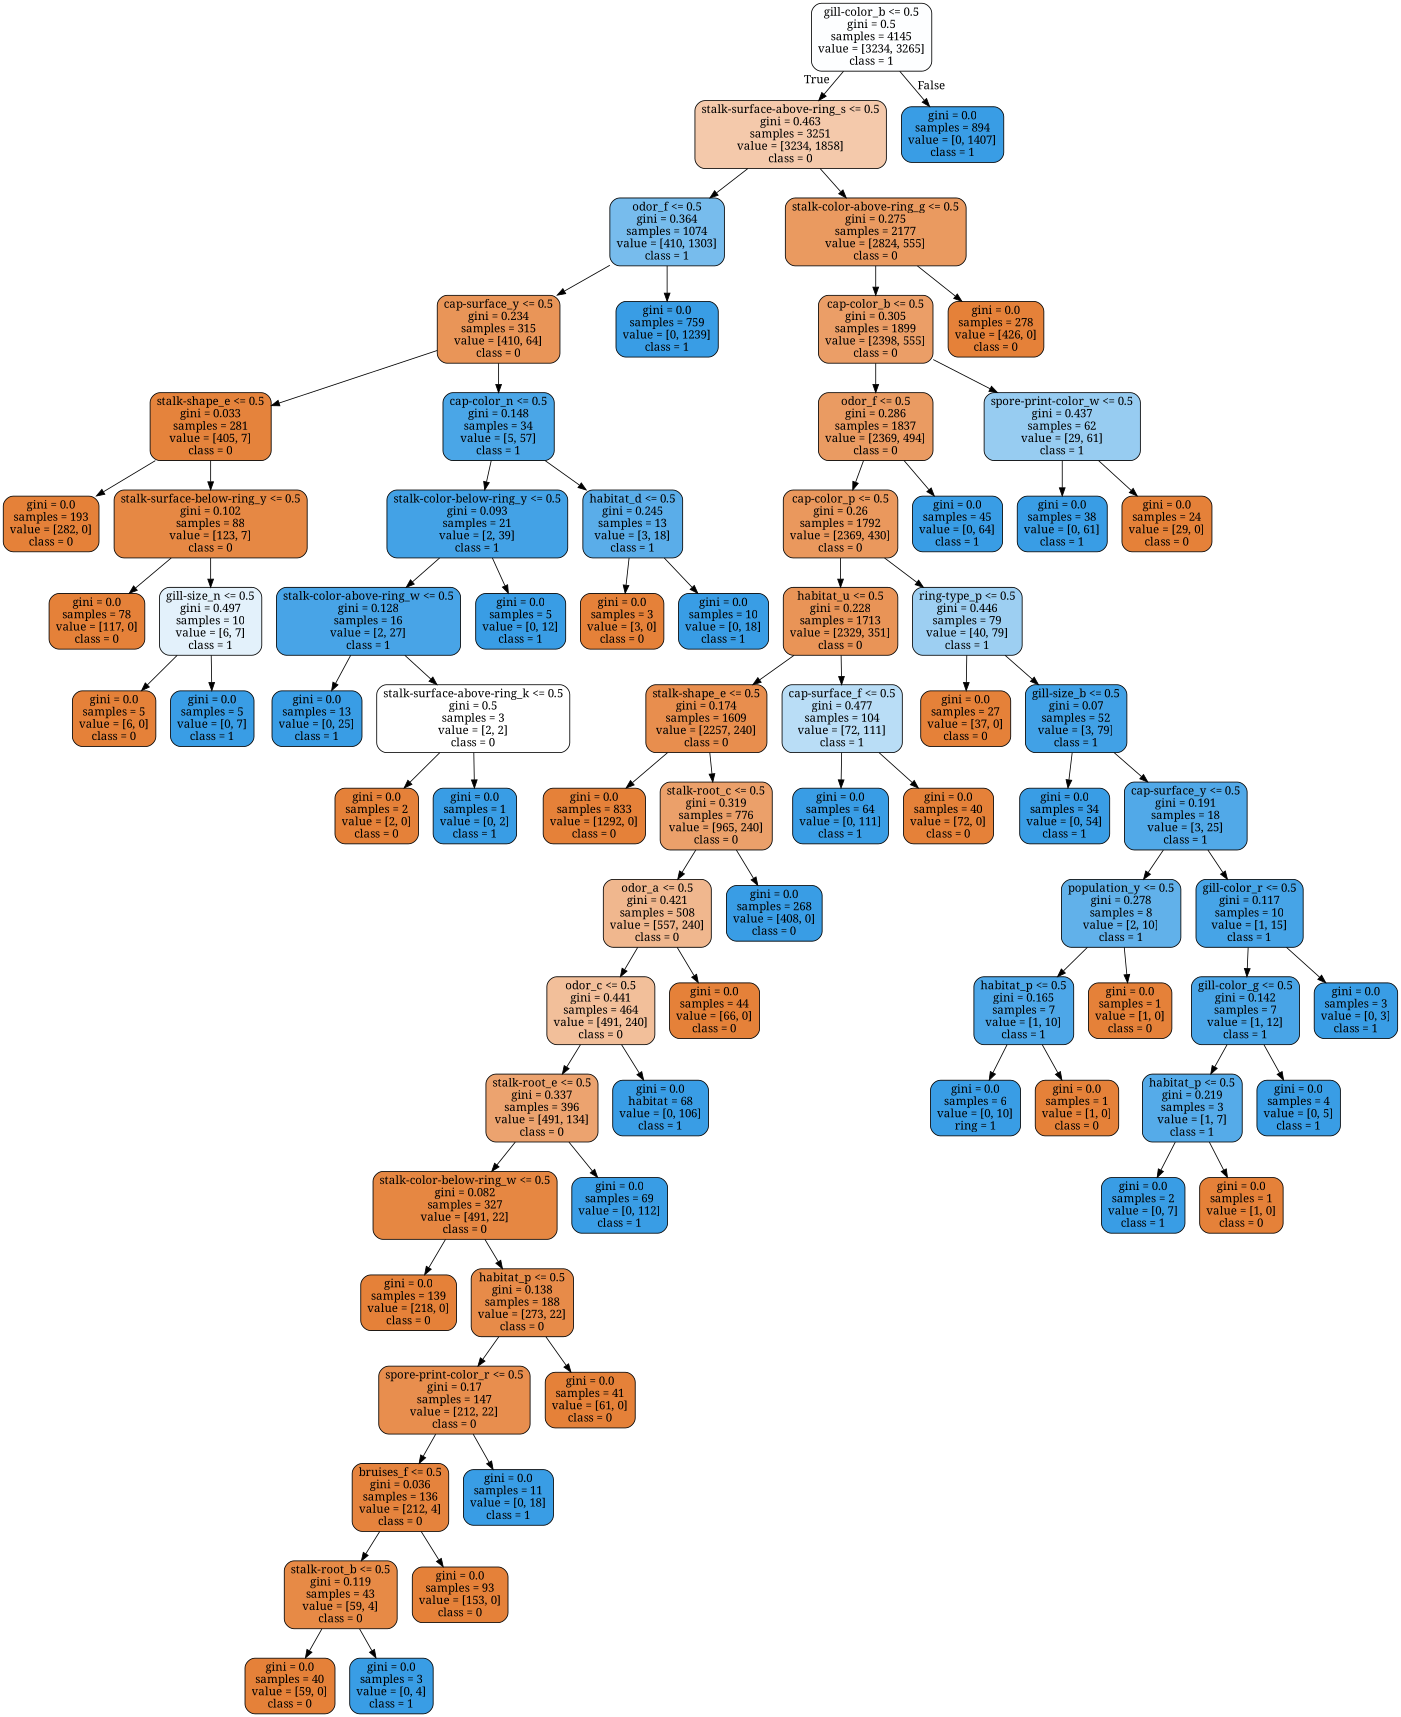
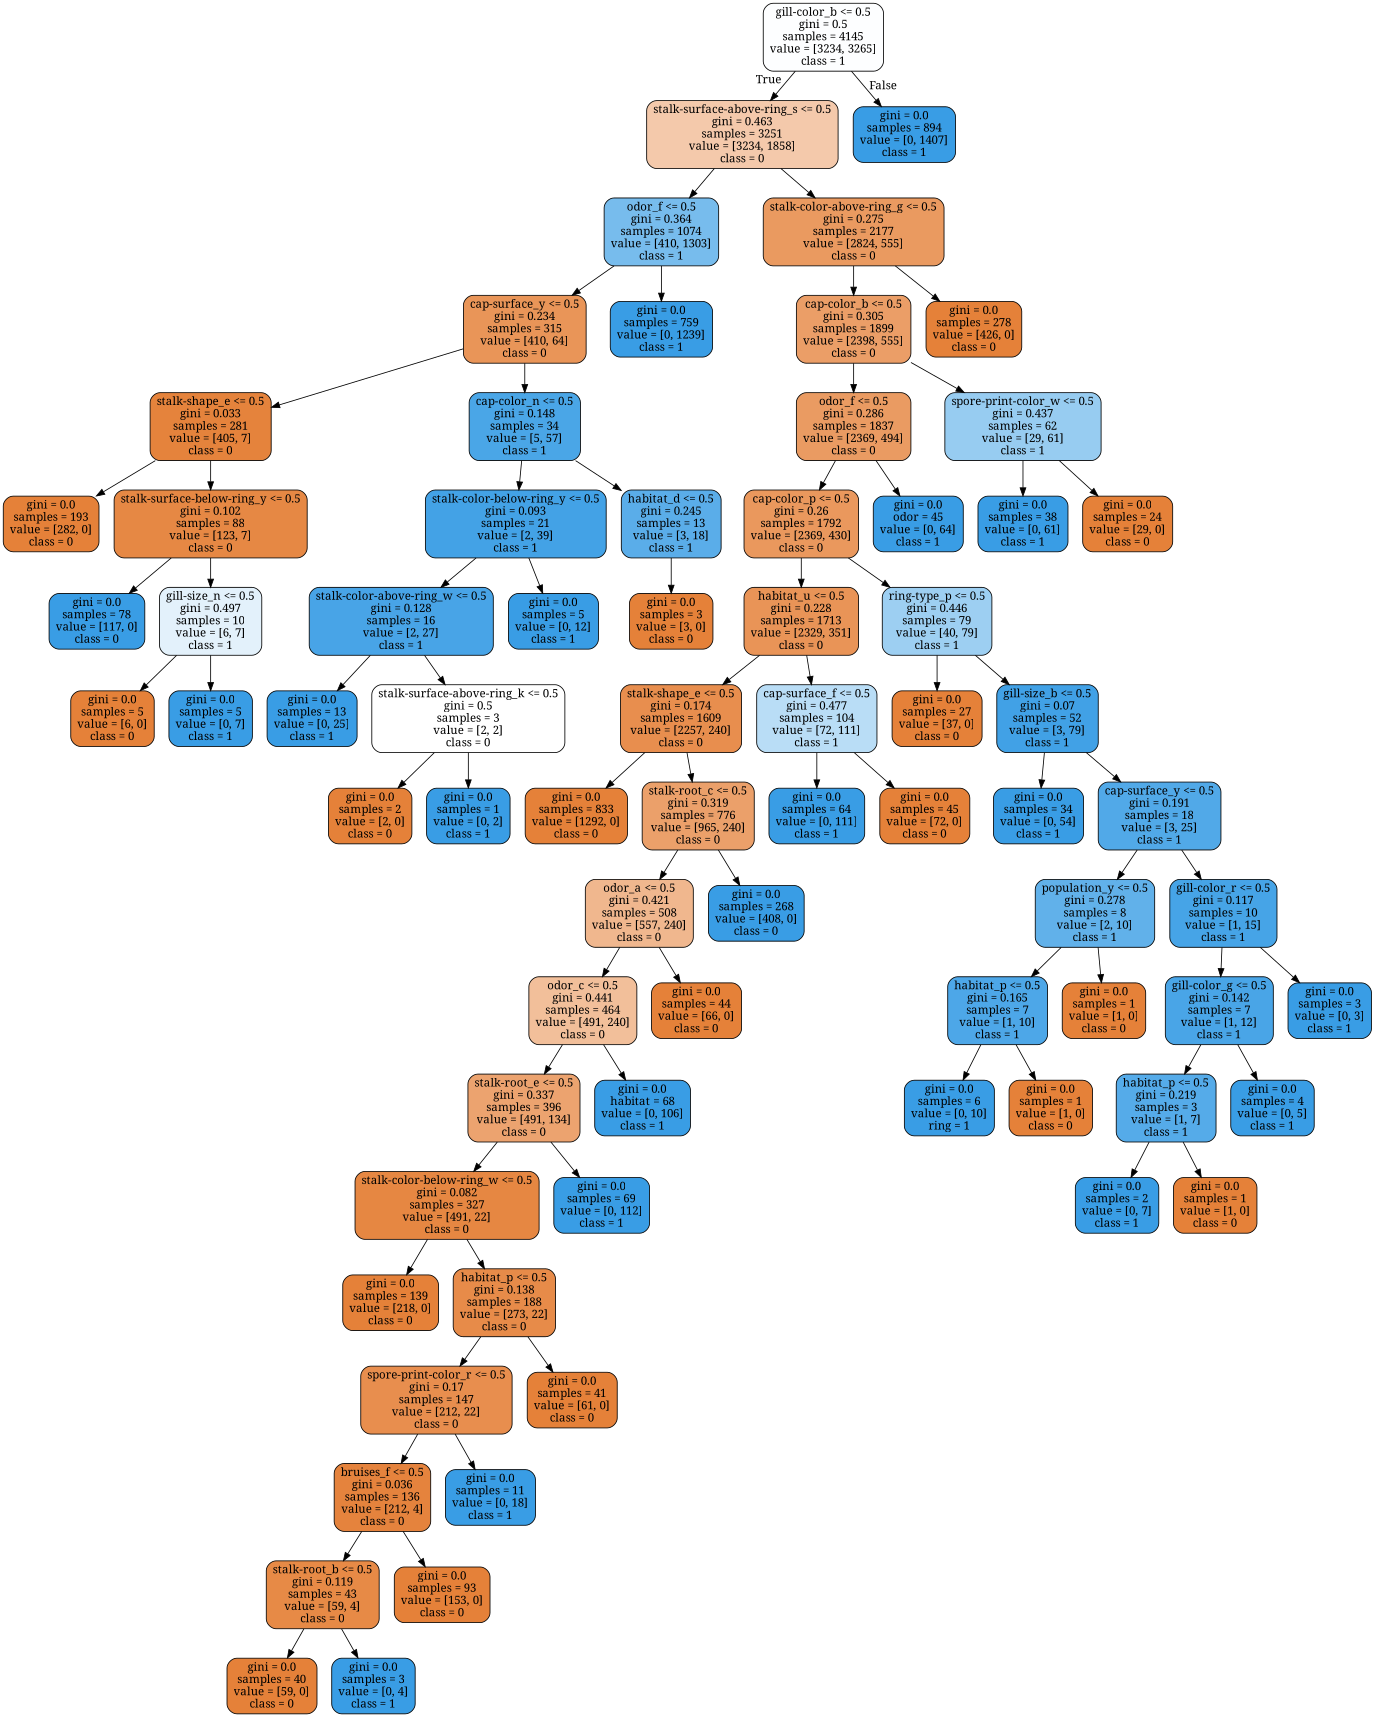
  digraph {
    fontname="Noto Serif"
    node [color=black fillcolor="#399de5" fontname="Noto Serif" shape=box style="filled, rounded"]
    edge [fontname="Noto Serif"]
    n1 [fillcolor="#fdfeff" label="gill-color_b <= 0.5\ngini = 0.5\nsamples = 4145\nvalue = [3234, 3265]\nclass = 1"]
    n2 [fillcolor="#f4c9ab" label="stalk-surface-above-ring_s <= 0.5\ngini = 0.463\nsamples = 3251\nvalue = [3234, 1858]\nclass = 0"]
    n3 [label="gini = 0.0\nsamples = 894\nvalue = [0, 1407]\nclass = 1"]
    n4 [fillcolor="#77bced" label="odor_f <= 0.5\ngini = 0.364\nsamples = 1074\nvalue = [410, 1303]\nclass = 1"]
    n5 [fillcolor="#ea9a60" label="stalk-color-above-ring_g <= 0.5\ngini = 0.275\nsamples = 2177\nvalue = [2824, 555]\nclass = 0"]
    n6 [fillcolor="#e99558" label="cap-surface_y <= 0.5\ngini = 0.234\nsamples = 315\nvalue = [410, 64]\nclass = 0"]
    n7 [label="gini = 0.0\nsamples = 759\nvalue = [0, 1239]\nclass = 1"]
    n8 [fillcolor="#eb9e67" label="cap-color_b <= 0.5\ngini = 0.305\nsamples = 1899\nvalue = [2398, 555]\nclass = 0"]
    n9 [fillcolor="#e58139" label="gini = 0.0\nsamples = 278\nvalue = [426, 0]\nclass = 0"]
    n10 [fillcolor="#e5833c" label="stalk-shape_e <= 0.5\ngini = 0.033\nsamples = 281\nvalue = [405, 7]\nclass = 0"]
    n11 [fillcolor="#4aa6e7" label="cap-color_n <= 0.5\ngini = 0.148\nsamples = 34\nvalue = [5, 57]\nclass = 1"]
    n12 [fillcolor="#e58139" label="gini = 0.0\nsamples = 193\nvalue = [282, 0]\nclass = 0"]
    n13 [fillcolor="#e68844" label="stalk-surface-below-ring_y <= 0.5\ngini = 0.102\nsamples = 88\nvalue = [123, 7]\nclass = 0"]
    n14 [fillcolor="#43a2e6" label="stalk-color-below-ring_y <= 0.5\ngini = 0.093\nsamples = 21\nvalue = [2, 39]\nclass = 1"]
    n15 [fillcolor="#5aade9" label="habitat_d <= 0.5\ngini = 0.245\nsamples = 13\nvalue = [3, 18]\nclass = 1"]
-   n16 [fillcolor="#e58139" label="gini = 0.0\nsamples = 78\nvalue = [117, 0]\nclass = 0"]
+   n16 [label="gini = 0.0\nsamples = 78\nvalue = [117, 0]\nclass = 0"]
    n17 [fillcolor="#e3f1fb" label="gill-size_n <= 0.5\ngini = 0.497\nsamples = 10\nvalue = [6, 7]\nclass = 1"]
    n18 [fillcolor="#e58139" label="gini = 0.0\nsamples = 5\nvalue = [6, 0]\nclass = 0"]
    n19 [label="gini = 0.0\nsamples = 5\nvalue = [0, 7]\nclass = 1"]
    n20 [fillcolor="#48a4e7" label="stalk-color-above-ring_w <= 0.5\ngini = 0.128\nsamples = 16\nvalue = [2, 27]\nclass = 1"]
    n21 [label="gini = 0.0\nsamples = 5\nvalue = [0, 12]\nclass = 1"]
    n22 [fillcolor="#e58139" label="gini = 0.0\nsamples = 3\nvalue = [3, 0]\nclass = 0"]
-   n23 [label="gini = 0.0\nsamples = 10\nvalue = [0, 18]\nclass = 1"]
    n24 [label="gini = 0.0\nsamples = 13\nvalue = [0, 25]\nclass = 1"]
    n25 [fillcolor="#ffffff" label="stalk-surface-above-ring_k <= 0.5\ngini = 0.5\nsamples = 3\nvalue = [2, 2]\nclass = 0"]
    n26 [fillcolor="#e58139" label="gini = 0.0\nsamples = 2\nvalue = [2, 0]\nclass = 0"]
    n27 [label="gini = 0.0\nsamples = 1\nvalue = [0, 2]\nclass = 1"]
    n28 [fillcolor="#ea9b62" label="odor_f <= 0.5\ngini = 0.286\nsamples = 1837\nvalue = [2369, 494]\nclass = 0"]
    n29 [fillcolor="#97ccf1" label="spore-print-color_w <= 0.5\ngini = 0.437\nsamples = 62\nvalue = [29, 61]\nclass = 1"]
    n30 [fillcolor="#ea985d" label="cap-color_p <= 0.5\ngini = 0.26\nsamples = 1792\nvalue = [2369, 430]\nclass = 0"]
-   n31 [label="gini = 0.0\nsamples = 45\nvalue = [0, 64]\nclass = 1"]
+   n31 [label="gini = 0.0\nodor = 45\nvalue = [0, 64]\nclass = 1"]
    n32 [label="gini = 0.0\nsamples = 38\nvalue = [0, 61]\nclass = 1"]
    n33 [fillcolor="#e58139" label="gini = 0.0\nsamples = 24\nvalue = [29, 0]\nclass = 0"]
    n34 [fillcolor="#e99457" label="habitat_u <= 0.5\ngini = 0.228\nsamples = 1713\nvalue = [2329, 351]\nclass = 0"]
    n35 [fillcolor="#9dcff2" label="ring-type_p <= 0.5\ngini = 0.446\nsamples = 79\nvalue = [40, 79]\nclass = 1"]
    n36 [fillcolor="#e88e4e" label="stalk-shape_e <= 0.5\ngini = 0.174\nsamples = 1609\nvalue = [2257, 240]\nclass = 0"]
    n37 [fillcolor="#b9ddf6" label="cap-surface_f <= 0.5\ngini = 0.477\nsamples = 104\nvalue = [72, 111]\nclass = 1"]
    n38 [fillcolor="#e58139" label="gini = 0.0\nsamples = 27\nvalue = [37, 0]\nclass = 0"]
    n39 [fillcolor="#41a1e6" label="gill-size_b <= 0.5\ngini = 0.07\nsamples = 52\nvalue = [3, 79]\nclass = 1"]
    n40 [fillcolor="#e58139" label="gini = 0.0\nsamples = 833\nvalue = [1292, 0]\nclass = 0"]
    n41 [fillcolor="#eba06a" label="stalk-root_c <= 0.5\ngini = 0.319\nsamples = 776\nvalue = [965, 240]\nclass = 0"]
    n42 [label="gini = 0.0\nsamples = 64\nvalue = [0, 111]\nclass = 1"]
-   n43 [fillcolor="#e58139" label="gini = 0.0\nsamples = 40\nvalue = [72, 0]\nclass = 0"]
+   n43 [fillcolor="#e58139" label="gini = 0.0\nsamples = 45\nvalue = [72, 0]\nclass = 0"]
    n44 [fillcolor="#f0b78e" label="odor_a <= 0.5\ngini = 0.421\nsamples = 508\nvalue = [557, 240]\nclass = 0"]
    n45 [label="gini = 0.0\nsamples = 268\nvalue = [408, 0]\nclass = 0"]
    n46 [fillcolor="#f2bf9a" label="odor_c <= 0.5\ngini = 0.441\nsamples = 464\nvalue = [491, 240]\nclass = 0"]
    n47 [fillcolor="#e58139" label="gini = 0.0\nsamples = 44\nvalue = [66, 0]\nclass = 0"]
    n48 [fillcolor="#eca36f" label="stalk-root_e <= 0.5\ngini = 0.337\nsamples = 396\nvalue = [491, 134]\nclass = 0"]
    n49 [label="gini = 0.0\nhabitat = 68\nvalue = [0, 106]\nclass = 1"]
    n50 [fillcolor="#e68742" label="stalk-color-below-ring_w <= 0.5\ngini = 0.082\nsamples = 327\nvalue = [491, 22]\nclass = 0"]
    n51 [label="gini = 0.0\nsamples = 69\nvalue = [0, 112]\nclass = 1"]
    n52 [fillcolor="#e58139" label="gini = 0.0\nsamples = 139\nvalue = [218, 0]\nclass = 0"]
    n53 [fillcolor="#e78b49" label="habitat_p <= 0.5\ngini = 0.138\nsamples = 188\nvalue = [273, 22]\nclass = 0"]
    n54 [fillcolor="#e88e4e" label="spore-print-color_r <= 0.5\ngini = 0.17\nsamples = 147\nvalue = [212, 22]\nclass = 0"]
    n55 [fillcolor="#e58139" label="gini = 0.0\nsamples = 41\nvalue = [61, 0]\nclass = 0"]
    n56 [fillcolor="#e5833d" label="bruises_f <= 0.5\ngini = 0.036\nsamples = 136\nvalue = [212, 4]\nclass = 0"]
    n57 [label="gini = 0.0\nsamples = 11\nvalue = [0, 18]\nclass = 1"]
    n58 [fillcolor="#e78a46" label="stalk-root_b <= 0.5\ngini = 0.119\nsamples = 43\nvalue = [59, 4]\nclass = 0"]
    n59 [fillcolor="#e58139" label="gini = 0.0\nsamples = 93\nvalue = [153, 0]\nclass = 0"]
    n60 [fillcolor="#e58139" label="gini = 0.0\nsamples = 40\nvalue = [59, 0]\nclass = 0"]
    n61 [label="gini = 0.0\nsamples = 3\nvalue = [0, 4]\nclass = 1"]
    n62 [label="gini = 0.0\nsamples = 34\nvalue = [0, 54]\nclass = 1"]
    n63 [fillcolor="#51a9e8" label="cap-surface_y <= 0.5\ngini = 0.191\nsamples = 18\nvalue = [3, 25]\nclass = 1"]
    n64 [fillcolor="#61b1ea" label="population_y <= 0.5\ngini = 0.278\nsamples = 8\nvalue = [2, 10]\nclass = 1"]
    n65 [fillcolor="#46a4e7" label="gill-color_r <= 0.5\ngini = 0.117\nsamples = 10\nvalue = [1, 15]\nclass = 1"]
    n66 [fillcolor="#4da7e8" label="habitat_p <= 0.5\ngini = 0.165\nsamples = 7\nvalue = [1, 10]\nclass = 1"]
    n67 [fillcolor="#e58139" label="gini = 0.0\nsamples = 1\nvalue = [1, 0]\nclass = 0"]
    n68 [fillcolor="#49a5e7" label="gill-color_g <= 0.5\ngini = 0.142\nsamples = 7\nvalue = [1, 12]\nclass = 1"]
    n69 [label="gini = 0.0\nsamples = 3\nvalue = [0, 3]\nclass = 1"]
    n70 [label="gini = 0.0\nsamples = 6\nvalue = [0, 10]\nring = 1"]
    n71 [fillcolor="#e58139" label="gini = 0.0\nsamples = 1\nvalue = [1, 0]\nclass = 0"]
    n72 [fillcolor="#55abe9" label="habitat_p <= 0.5\ngini = 0.219\nsamples = 3\nvalue = [1, 7]\nclass = 1"]
    n73 [label="gini = 0.0\nsamples = 4\nvalue = [0, 5]\nclass = 1"]
    n74 [label="gini = 0.0\nsamples = 2\nvalue = [0, 7]\nclass = 1"]
    n75 [fillcolor="#e58139" label="gini = 0.0\nsamples = 1\nvalue = [1, 0]\nclass = 0"]
    n1 -> n2 [headlabel=True labelangle=45 labeldistance=2.5]
    n1 -> n3 [headlabel=False labelangle=-45 labeldistance=2.5]
    n2 -> n4
    n2 -> n5
    n4 -> n6
    n4 -> n7
    n5 -> n8
    n5 -> n9
    n6 -> n10
    n6 -> n11
    n8 -> n28
    n8 -> n29
    n10 -> n12
    n10 -> n13
    n11 -> n14
    n11 -> n15
    n13 -> n16
    n13 -> n17
    n14 -> n20
    n14 -> n21
    n15 -> n22
-   n15 -> n23
    n17 -> n18
    n17 -> n19
    n20 -> n24
    n20 -> n25
    n25 -> n26
    n25 -> n27
    n28 -> n30
    n28 -> n31
    n29 -> n32
    n29 -> n33
    n30 -> n34
    n30 -> n35
    n34 -> n36
    n34 -> n37
    n35 -> n38
    n35 -> n39
    n36 -> n40
    n36 -> n41
    n37 -> n42
    n37 -> n43
    n39 -> n62
    n39 -> n63
    n41 -> n44
    n41 -> n45
    n44 -> n46
    n44 -> n47
    n46 -> n48
    n46 -> n49
    n48 -> n50
    n48 -> n51
    n50 -> n52
    n50 -> n53
    n53 -> n54
    n53 -> n55
    n54 -> n56
    n54 -> n57
    n56 -> n58
    n56 -> n59
    n58 -> n60
    n58 -> n61
    n63 -> n64
    n63 -> n65
    n64 -> n66
    n64 -> n67
    n65 -> n68
    n65 -> n69
    n66 -> n70
    n66 -> n71
    n68 -> n72
    n68 -> n73
    n72 -> n74
    n72 -> n75
  }
